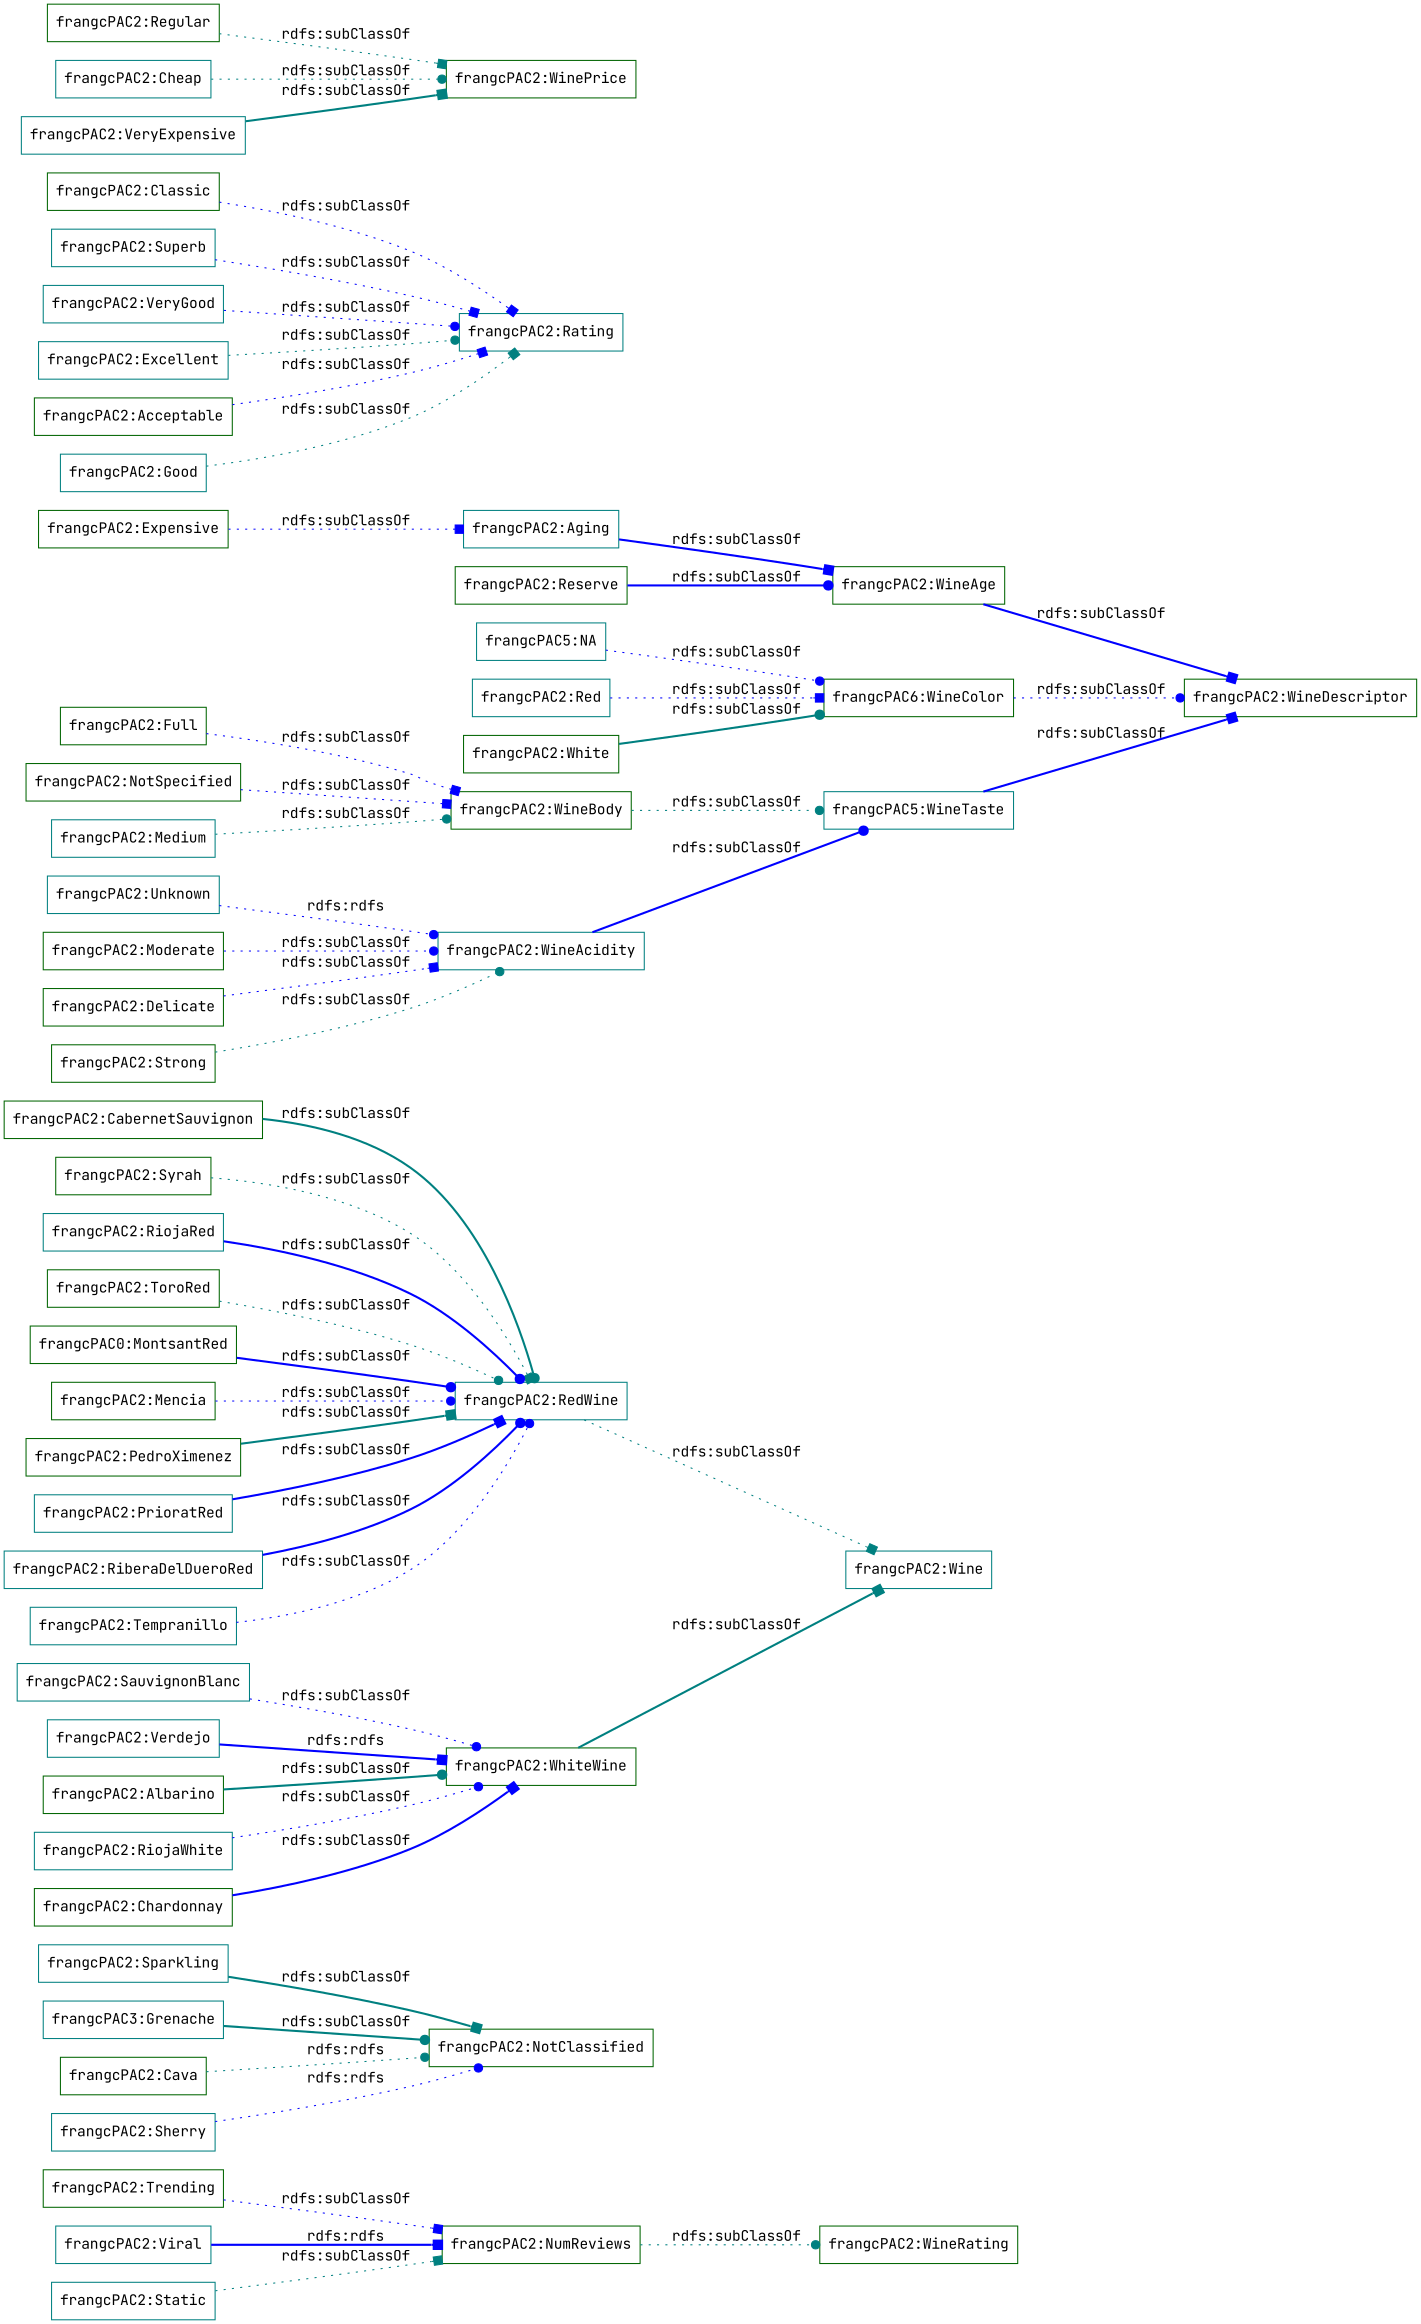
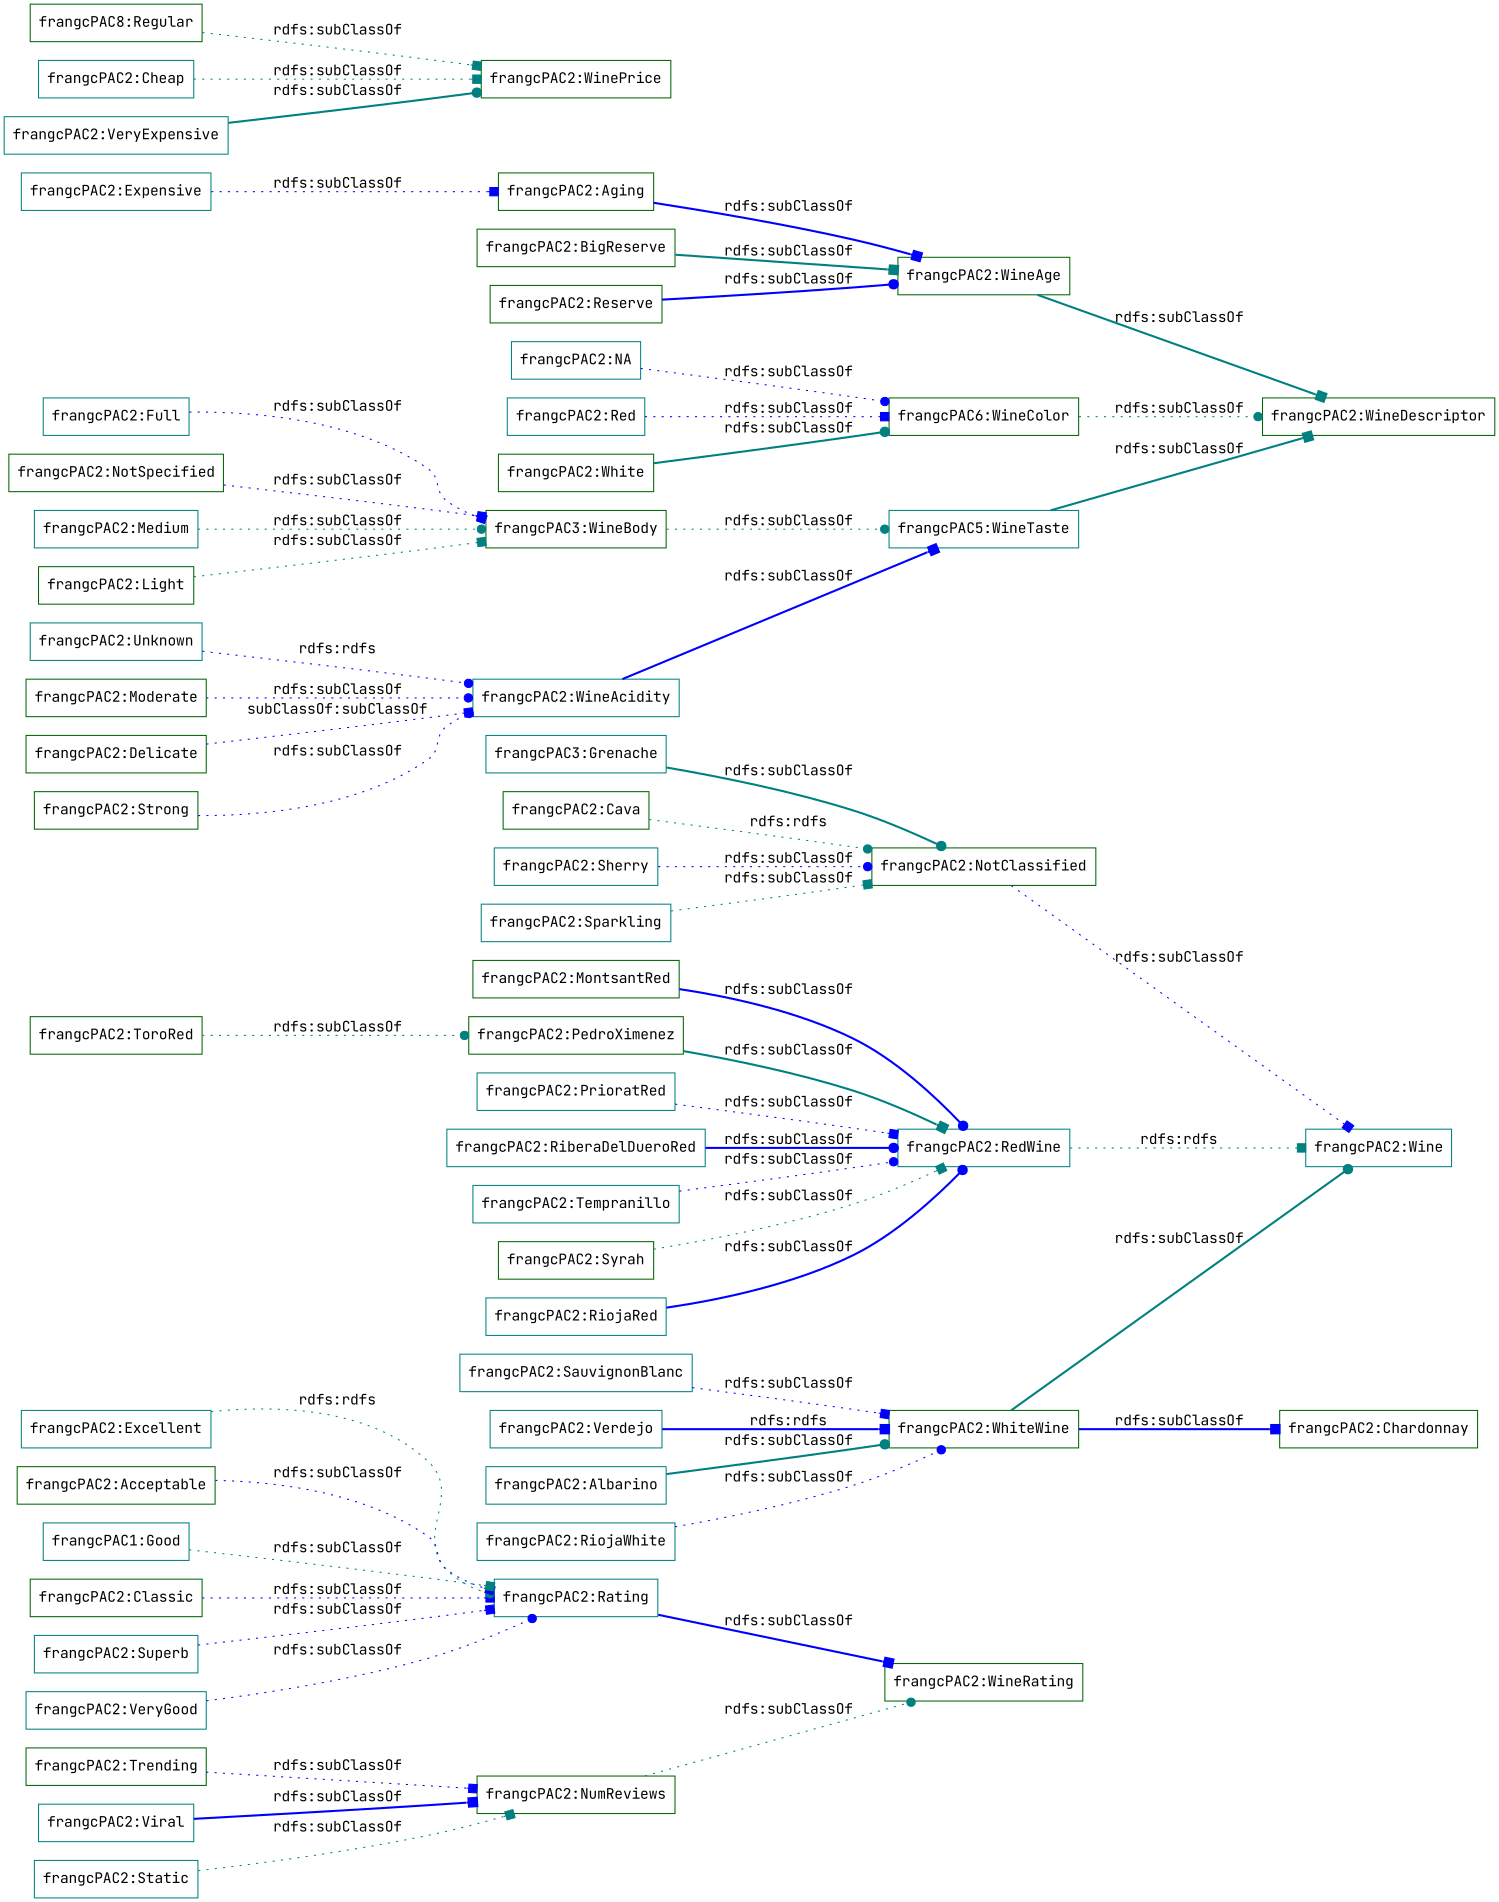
  digraph {
    fontname="JetBrains Mono"
    rankdir=LR
    node [color=darkgreen fontname="JetBrains Mono" shape=rectangle]
    edge [arrowhead=box color=blue fontname="JetBrains Mono" style=dotted]
    "frangcPAC2:Trending"
    "frangcPAC2:NumReviews"
    "frangcPAC2:WineRating"
    "frangcPAC2:Sparkling" [color=teal]
    "frangcPAC2:NotClassified"
    "frangcPAC2:Wine" [color=teal]
    "frangcPAC2:WineAcidity" [color=teal]
    n8 [color=teal label="frangcPAC5:WineTaste"]
    "frangcPAC2:WineDescriptor"
    n10 [color=teal label="frangcPAC3:Grenache"]
-   "frangcPAC2:Full"
-   "frangcPAC2:WineBody"
-   "frangcPAC2:Aging" [color=teal]
+   "frangcPAC2:Full" [color=teal]
+   "frangcPAC2:WineBody" [label="frangcPAC3:WineBody"]
+   "frangcPAC2:Aging"
    "frangcPAC2:WineAge"
    "frangcPAC2:Rating" [color=teal]
    "frangcPAC2:Classic"
    "frangcPAC2:Superb" [color=teal]
    "frangcPAC2:NotSpecified"
    "frangcPAC2:Medium" [color=teal]
    "frangcPAC2:RedWine" [color=teal]
-   "frangcPAC2:CabernetSauvignon"
-   "frangcPAC2:Regular"
+   "frangcPAC2:Regular" [label="frangcPAC8:Regular"]
    "frangcPAC2:WinePrice"
    "frangcPAC2:Cava"
    "frangcPAC2:Syrah"
    "frangcPAC2:Unknown" [color=teal]
    "frangcPAC2:RiojaRed" [color=teal]
    "frangcPAC2:SauvignonBlanc" [color=teal]
    "frangcPAC2:WhiteWine"
    "frangcPAC2:Moderate"
    "frangcPAC2:ToroRed"
    "frangcPAC2:VeryGood" [color=teal]
-   "frangcPAC2:MontsantRed" [label="frangcPAC0:MontsantRed"]
+   "frangcPAC2:MontsantRed"
    "frangcPAC2:Verdejo" [color=teal]
-   "frangcPAC2:Mencia"
    "frangcPAC2:Cheap" [color=teal]
    "frangcPAC2:Excellent" [color=teal]
    "frangcPAC2:Acceptable"
-   "frangcPAC2:NA" [color=teal label="frangcPAC5:NA"]
+   "frangcPAC2:NA" [color=teal]
    n40 [label="frangcPAC6:WineColor"]
-   "frangcPAC2:Good" [color=teal]
+   "frangcPAC2:Good" [color=teal label="frangcPAC1:Good"]
    "frangcPAC2:PedroXimenez"
-   "frangcPAC2:Albarino"
+   "frangcPAC2:Light"
+   "frangcPAC2:Albarino" [color=teal]
    "frangcPAC2:Red" [color=teal]
    "frangcPAC2:Delicate"
    "frangcPAC2:PrioratRed" [color=teal]
    "frangcPAC2:RiberaDelDueroRed" [color=teal]
+   "frangcPAC2:BigReserve"
    "frangcPAC2:VeryExpensive" [color=teal]
    "frangcPAC2:Strong"
    "frangcPAC2:RiojaWhite" [color=teal]
    "frangcPAC2:Reserve"
    "frangcPAC2:Viral" [color=teal]
-   "frangcPAC2:Expensive"
+   "frangcPAC2:Expensive" [color=teal]
    "frangcPAC2:Sherry" [color=teal]
    "frangcPAC2:Static" [color=teal]
    "frangcPAC2:Tempranillo" [color=teal]
    "frangcPAC2:White"
    "frangcPAC2:Chardonnay"
    "frangcPAC2:Trending" -> "frangcPAC2:NumReviews" [label="rdfs:subClassOf"]
    "frangcPAC2:NumReviews" -> "frangcPAC2:WineRating" [arrowhead=dot color=teal label="rdfs:subClassOf"]
-   "frangcPAC2:Sparkling" -> "frangcPAC2:NotClassified" [color=teal label="rdfs:subClassOf" style=bold]
-   "frangcPAC2:WineAcidity" -> n8 [arrowhead=dot label="rdfs:subClassOf" style=bold]
-   n8 -> "frangcPAC2:WineDescriptor" [label="rdfs:subClassOf" style=bold]
+   "frangcPAC2:Sparkling" -> "frangcPAC2:NotClassified" [color=teal label="rdfs:subClassOf"]
+   "frangcPAC2:NotClassified" -> "frangcPAC2:Wine" [label="rdfs:subClassOf"]
+   "frangcPAC2:WineAcidity" -> n8 [label="rdfs:subClassOf" style=bold]
+   n8 -> "frangcPAC2:WineDescriptor" [color=teal label="rdfs:subClassOf" style=bold]
    n10 -> "frangcPAC2:NotClassified" [arrowhead=dot color=teal label="rdfs:subClassOf" style=bold]
    "frangcPAC2:Full" -> "frangcPAC2:WineBody" [label="rdfs:subClassOf"]
    "frangcPAC2:WineBody" -> n8 [arrowhead=dot color=teal label="rdfs:subClassOf"]
    "frangcPAC2:Aging" -> "frangcPAC2:WineAge" [label="rdfs:subClassOf" style=bold]
-   "frangcPAC2:WineAge" -> "frangcPAC2:WineDescriptor" [label="rdfs:subClassOf" style=bold]
+   "frangcPAC2:WineAge" -> "frangcPAC2:WineDescriptor" [color=teal label="rdfs:subClassOf" style=bold]
+   "frangcPAC2:Rating" -> "frangcPAC2:WineRating" [label="rdfs:subClassOf" style=bold]
    "frangcPAC2:Classic" -> "frangcPAC2:Rating" [label="rdfs:subClassOf"]
    "frangcPAC2:Superb" -> "frangcPAC2:Rating" [label="rdfs:subClassOf"]
    "frangcPAC2:NotSpecified" -> "frangcPAC2:WineBody" [label="rdfs:subClassOf"]
    "frangcPAC2:Medium" -> "frangcPAC2:WineBody" [arrowhead=dot color=teal label="rdfs:subClassOf"]
-   "frangcPAC2:RedWine" -> "frangcPAC2:Wine" [color=teal label="rdfs:subClassOf"]
-   "frangcPAC2:CabernetSauvignon" -> "frangcPAC2:RedWine" [arrowhead=dot color=teal label="rdfs:subClassOf" style=bold]
+   "frangcPAC2:RedWine" -> "frangcPAC2:Wine" [color=teal label="rdfs:rdfs"]
    "frangcPAC2:Regular" -> "frangcPAC2:WinePrice" [color=teal label="rdfs:subClassOf"]
    "frangcPAC2:Cava" -> "frangcPAC2:NotClassified" [arrowhead=dot color=teal label="rdfs:rdfs"]
    "frangcPAC2:Syrah" -> "frangcPAC2:RedWine" [color=teal label="rdfs:subClassOf"]
    "frangcPAC2:Unknown" -> "frangcPAC2:WineAcidity" [arrowhead=dot label="rdfs:rdfs"]
    "frangcPAC2:RiojaRed" -> "frangcPAC2:RedWine" [arrowhead=dot label="rdfs:subClassOf" style=bold]
-   "frangcPAC2:SauvignonBlanc" -> "frangcPAC2:WhiteWine" [arrowhead=dot label="rdfs:subClassOf"]
-   "frangcPAC2:WhiteWine" -> "frangcPAC2:Wine" [color=teal label="rdfs:subClassOf" style=bold]
+   "frangcPAC2:SauvignonBlanc" -> "frangcPAC2:WhiteWine" [label="rdfs:subClassOf"]
+   "frangcPAC2:WhiteWine" -> "frangcPAC2:Wine" [arrowhead=dot color=teal label="rdfs:subClassOf" style=bold]
    "frangcPAC2:Moderate" -> "frangcPAC2:WineAcidity" [arrowhead=dot label="rdfs:subClassOf"]
-   "frangcPAC2:ToroRed" -> "frangcPAC2:RedWine" [arrowhead=dot color=teal label="rdfs:subClassOf"]
+   "frangcPAC2:ToroRed" -> "frangcPAC2:PedroXimenez" [arrowhead=dot color=teal label="rdfs:subClassOf"]
    "frangcPAC2:VeryGood" -> "frangcPAC2:Rating" [arrowhead=dot label="rdfs:subClassOf"]
    "frangcPAC2:MontsantRed" -> "frangcPAC2:RedWine" [arrowhead=dot label="rdfs:subClassOf" style=bold]
    "frangcPAC2:Verdejo" -> "frangcPAC2:WhiteWine" [label="rdfs:rdfs" style=bold]
-   "frangcPAC2:Mencia" -> "frangcPAC2:RedWine" [arrowhead=dot label="rdfs:subClassOf"]
-   "frangcPAC2:Cheap" -> "frangcPAC2:WinePrice" [arrowhead=dot color=teal label="rdfs:subClassOf"]
-   "frangcPAC2:Excellent" -> "frangcPAC2:Rating" [arrowhead=dot color=teal label="rdfs:subClassOf"]
+   "frangcPAC2:Cheap" -> "frangcPAC2:WinePrice" [color=teal label="rdfs:subClassOf"]
+   "frangcPAC2:Excellent" -> "frangcPAC2:Rating" [arrowhead=dot color=teal label="rdfs:rdfs"]
    "frangcPAC2:Acceptable" -> "frangcPAC2:Rating" [label="rdfs:subClassOf"]
    "frangcPAC2:NA" -> n40 [arrowhead=dot label="rdfs:subClassOf"]
-   n40 -> "frangcPAC2:WineDescriptor" [arrowhead=dot label="rdfs:subClassOf"]
+   n40 -> "frangcPAC2:WineDescriptor" [arrowhead=dot color=teal label="rdfs:subClassOf"]
    "frangcPAC2:Good" -> "frangcPAC2:Rating" [color=teal label="rdfs:subClassOf"]
    "frangcPAC2:PedroXimenez" -> "frangcPAC2:RedWine" [color=teal label="rdfs:subClassOf" style=bold]
+   "frangcPAC2:Light" -> "frangcPAC2:WineBody" [color=teal label="rdfs:subClassOf"]
    "frangcPAC2:Albarino" -> "frangcPAC2:WhiteWine" [arrowhead=dot color=teal label="rdfs:subClassOf" style=bold]
    "frangcPAC2:Red" -> n40 [label="rdfs:subClassOf"]
-   "frangcPAC2:Delicate" -> "frangcPAC2:WineAcidity" [label="rdfs:subClassOf"]
-   "frangcPAC2:PrioratRed" -> "frangcPAC2:RedWine" [label="rdfs:subClassOf" style=bold]
+   "frangcPAC2:Delicate" -> "frangcPAC2:WineAcidity" [label="subClassOf:subClassOf"]
+   "frangcPAC2:PrioratRed" -> "frangcPAC2:RedWine" [label="rdfs:subClassOf"]
    "frangcPAC2:RiberaDelDueroRed" -> "frangcPAC2:RedWine" [arrowhead=dot label="rdfs:subClassOf" style=bold]
-   "frangcPAC2:VeryExpensive" -> "frangcPAC2:WinePrice" [color=teal label="rdfs:subClassOf" style=bold]
-   "frangcPAC2:Strong" -> "frangcPAC2:WineAcidity" [arrowhead=dot color=teal label="rdfs:subClassOf"]
+   "frangcPAC2:BigReserve" -> "frangcPAC2:WineAge" [color=teal label="rdfs:subClassOf" style=bold]
+   "frangcPAC2:VeryExpensive" -> "frangcPAC2:WinePrice" [arrowhead=dot color=teal label="rdfs:subClassOf" style=bold]
+   "frangcPAC2:Strong" -> "frangcPAC2:WineAcidity" [arrowhead=dot label="rdfs:subClassOf"]
    "frangcPAC2:RiojaWhite" -> "frangcPAC2:WhiteWine" [arrowhead=dot label="rdfs:subClassOf"]
    "frangcPAC2:Reserve" -> "frangcPAC2:WineAge" [arrowhead=dot label="rdfs:subClassOf" style=bold]
-   "frangcPAC2:Viral" -> "frangcPAC2:NumReviews" [label="rdfs:rdfs" style=bold]
+   "frangcPAC2:Viral" -> "frangcPAC2:NumReviews" [label="rdfs:subClassOf" style=bold]
    "frangcPAC2:Expensive" -> "frangcPAC2:Aging" [label="rdfs:subClassOf"]
-   "frangcPAC2:Sherry" -> "frangcPAC2:NotClassified" [arrowhead=dot label="rdfs:rdfs"]
+   "frangcPAC2:Sherry" -> "frangcPAC2:NotClassified" [arrowhead=dot label="rdfs:subClassOf"]
    "frangcPAC2:Static" -> "frangcPAC2:NumReviews" [color=teal label="rdfs:subClassOf"]
    "frangcPAC2:Tempranillo" -> "frangcPAC2:RedWine" [arrowhead=dot label="rdfs:subClassOf"]
    "frangcPAC2:White" -> n40 [arrowhead=dot color=teal label="rdfs:subClassOf" style=bold]
-   "frangcPAC2:Chardonnay" -> "frangcPAC2:WhiteWine" [label="rdfs:subClassOf" style=bold]
+   "frangcPAC2:WhiteWine" -> "frangcPAC2:Chardonnay" [label="rdfs:subClassOf" style=bold]
  }
